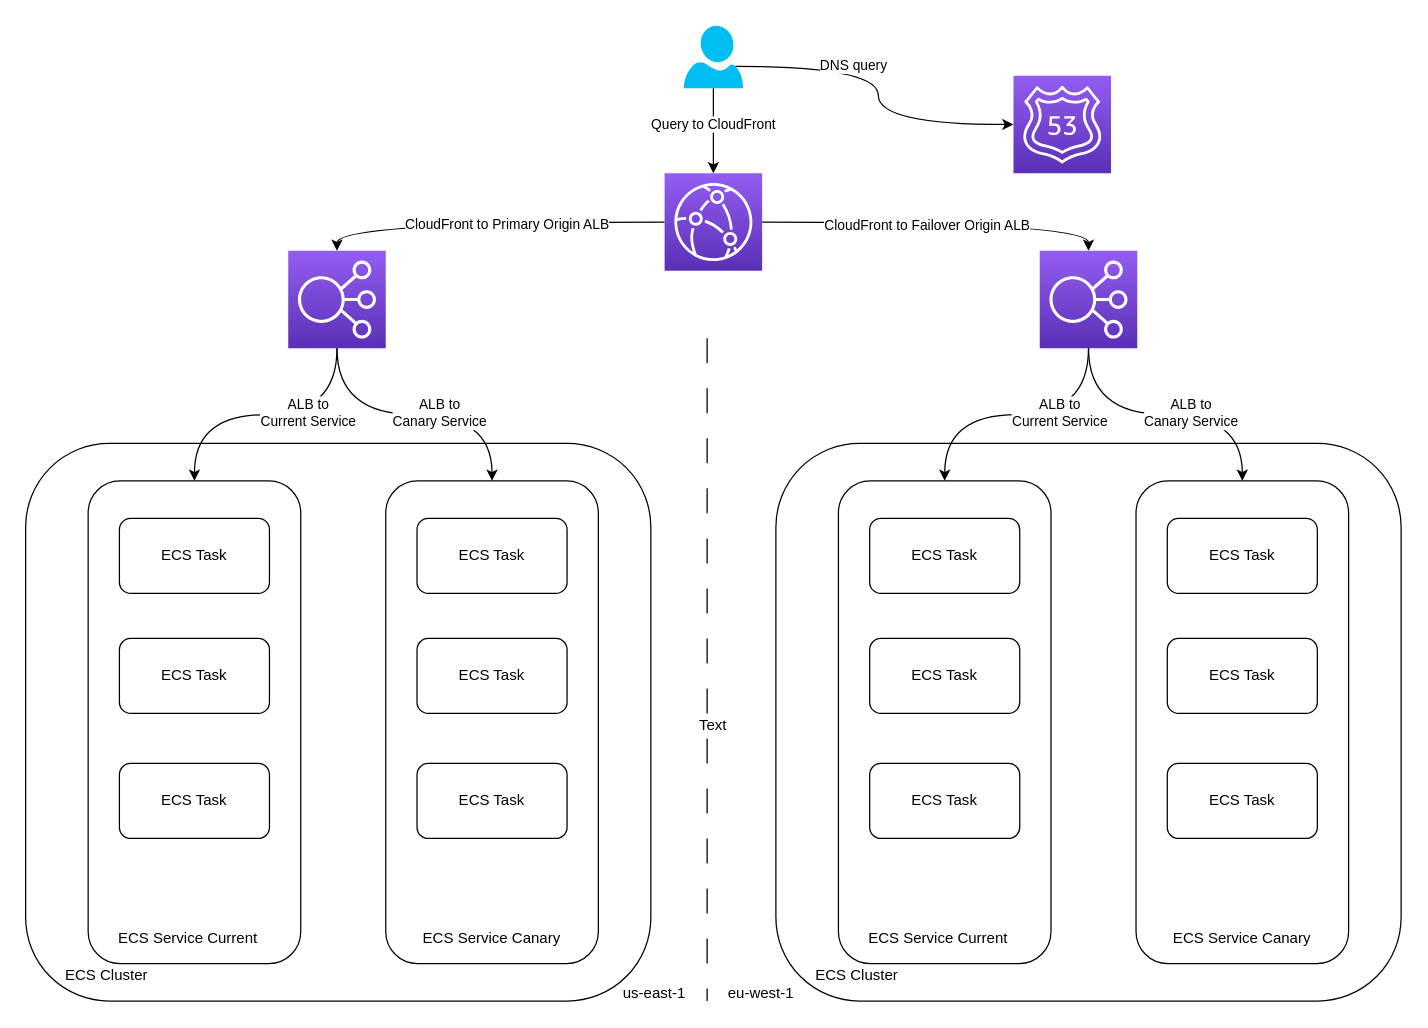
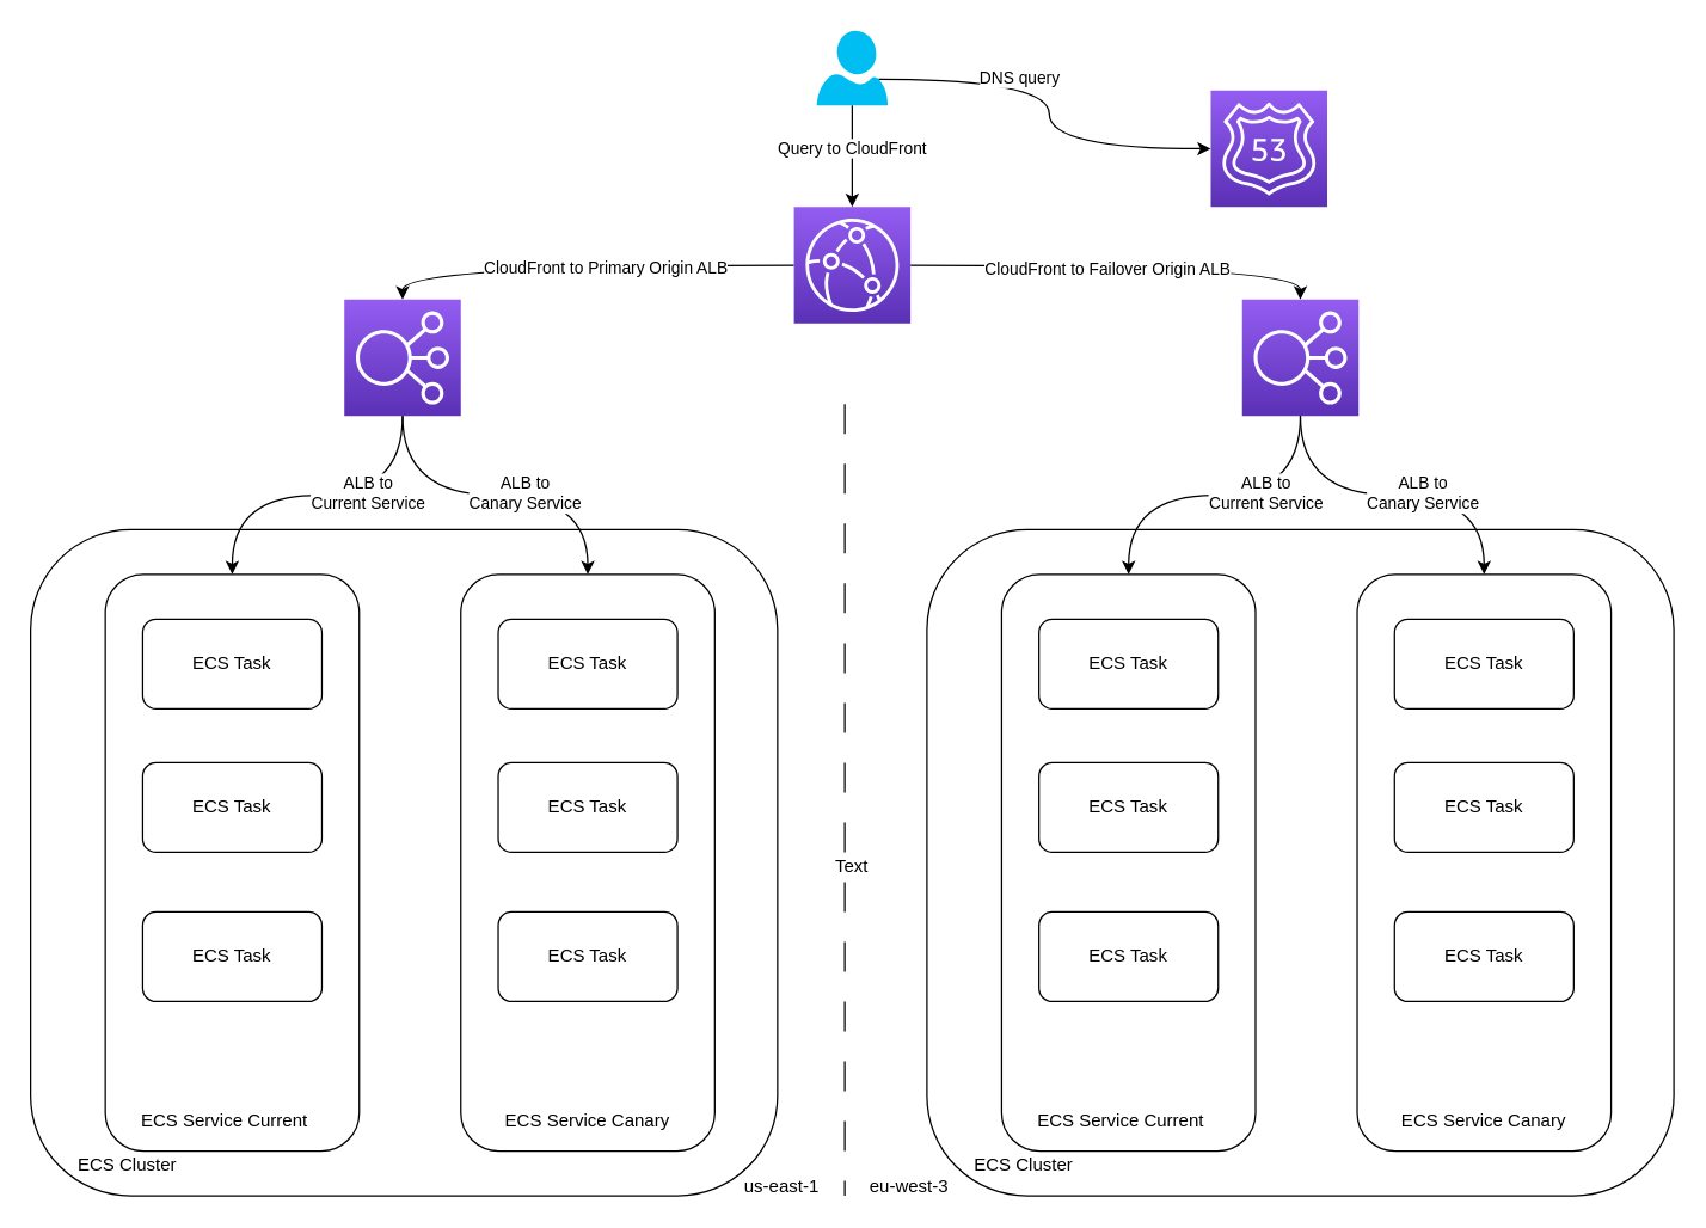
  <mxCell id="0" />
  <mxCell id="1" parent="0" />
  <mxCell id="2" value="" style="line;strokeWidth=1;direction=south;html=1;dashed=1;dashPattern=20 20;" parent="1" vertex="1"><mxGeometry x="560" y="270" width="10" height="530" as="geometry" /></mxCell>
  <mxCell id="3" value="us-east-1" style="text;align=right;" parent="1" vertex="1"><mxGeometry x="490" y="780" width="60" height="20" as="geometry" /></mxCell>
- <mxCell id="4" value="eu-west-1" style="text;align=left;" parent="1" vertex="1"><mxGeometry x="580" y="780" width="60" height="20" as="geometry" /></mxCell>
+ <mxCell id="4" value="eu-west-3" style="text;align=left;" parent="1" vertex="1"><mxGeometry x="580" y="780" width="60" height="20" as="geometry" /></mxCell>
  <mxCell id="5" value="" style="points=[[0,0,0],[0.25,0,0],[0.5,0,0],[0.75,0,0],[1,0,0],[0,1,0],[0.25,1,0],[0.5,1,0],[0.75,1,0],[1,1,0],[0,0.25,0],[0,0.5,0],[0,0.75,0],[1,0.25,0],[1,0.5,0],[1,0.75,0]];outlineConnect=0;fontColor=#232F3E;gradientColor=#945DF2;gradientDirection=north;fillColor=#5A30B5;strokeColor=#ffffff;dashed=0;verticalLabelPosition=bottom;verticalAlign=top;align=center;html=1;fontSize=12;fontStyle=0;aspect=fixed;shape=mxgraph.aws4.resourceIcon;resIcon=mxgraph.aws4.route_53;" vertex="1" parent="1"><mxGeometry x="810" y="60" width="78" height="78" as="geometry" /></mxCell>
  <mxCell id="6" style="edgeStyle=orthogonalEdgeStyle;rounded=0;orthogonalLoop=1;jettySize=auto;html=1;exitX=0;exitY=0.5;exitDx=0;exitDy=0;exitPerimeter=0;entryX=0.5;entryY=0;entryDx=0;entryDy=0;entryPerimeter=0;curved=1;" edge="1" parent="1" source="10" target="16"><mxGeometry relative="1" as="geometry" /></mxCell>
  <mxCell id="7" value="CloudFront to Primary Origin ALB" style="edgeLabel;html=1;align=center;verticalAlign=middle;resizable=0;points=[];" vertex="1" connectable="0" parent="6"><mxGeometry x="-0.108" y="1" relative="1" as="geometry"><mxPoint as="offset" /></mxGeometry></mxCell>
  <mxCell id="8" style="edgeStyle=orthogonalEdgeStyle;rounded=0;orthogonalLoop=1;jettySize=auto;html=1;exitX=1;exitY=0.5;exitDx=0;exitDy=0;exitPerimeter=0;entryX=0.5;entryY=0;entryDx=0;entryDy=0;entryPerimeter=0;curved=1;" edge="1" parent="1" source="10" target="17"><mxGeometry relative="1" as="geometry" /></mxCell>
  <mxCell id="9" value="CloudFront to Failover Origin ALB" style="edgeLabel;html=1;align=center;verticalAlign=middle;resizable=0;points=[];" vertex="1" connectable="0" parent="8"><mxGeometry x="-0.074" y="-2" relative="1" as="geometry"><mxPoint as="offset" /></mxGeometry></mxCell>
  <mxCell id="10" value="" style="points=[[0,0,0],[0.25,0,0],[0.5,0,0],[0.75,0,0],[1,0,0],[0,1,0],[0.25,1,0],[0.5,1,0],[0.75,1,0],[1,1,0],[0,0.25,0],[0,0.5,0],[0,0.75,0],[1,0.25,0],[1,0.5,0],[1,0.75,0]];outlineConnect=0;fontColor=#232F3E;gradientColor=#945DF2;gradientDirection=north;fillColor=#5A30B5;strokeColor=#ffffff;dashed=0;verticalLabelPosition=bottom;verticalAlign=top;align=center;html=1;fontSize=12;fontStyle=0;aspect=fixed;shape=mxgraph.aws4.resourceIcon;resIcon=mxgraph.aws4.cloudfront;" vertex="1" parent="1"><mxGeometry x="531" y="138" width="78" height="78" as="geometry" /></mxCell>
  <mxCell id="11" style="edgeStyle=orthogonalEdgeStyle;rounded=0;orthogonalLoop=1;jettySize=auto;html=1;exitX=0.87;exitY=0.65;exitDx=0;exitDy=0;exitPerimeter=0;curved=1;" edge="1" parent="1" source="15" target="5"><mxGeometry relative="1" as="geometry" /></mxCell>
  <mxCell id="12" value="DNS query" style="edgeLabel;html=1;align=center;verticalAlign=middle;resizable=0;points=[];" vertex="1" connectable="0" parent="11"><mxGeometry x="-0.299" y="1" relative="1" as="geometry"><mxPoint as="offset" /></mxGeometry></mxCell>
  <mxCell id="13" style="edgeStyle=orthogonalEdgeStyle;rounded=0;orthogonalLoop=1;jettySize=auto;html=1;exitX=0.5;exitY=1;exitDx=0;exitDy=0;exitPerimeter=0;curved=1;" edge="1" parent="1" source="15" target="10"><mxGeometry relative="1" as="geometry"><Array as="points"><mxPoint x="570" y="110" /><mxPoint x="570" y="110" /></Array></mxGeometry></mxCell>
  <mxCell id="14" value="Query to CloudFront" style="edgeLabel;html=1;align=center;verticalAlign=middle;resizable=0;points=[];" vertex="1" connectable="0" parent="13"><mxGeometry x="-0.182" y="-1" relative="1" as="geometry"><mxPoint as="offset" /></mxGeometry></mxCell>
  <mxCell id="15" value="" style="verticalLabelPosition=bottom;html=1;verticalAlign=top;align=center;strokeColor=none;fillColor=#00BEF2;shape=mxgraph.azure.user;" vertex="1" parent="1"><mxGeometry x="546.25" y="20" width="47.5" height="50" as="geometry" /></mxCell>
  <mxCell id="16" value="" style="points=[[0,0,0],[0.25,0,0],[0.5,0,0],[0.75,0,0],[1,0,0],[0,1,0],[0.25,1,0],[0.5,1,0],[0.75,1,0],[1,1,0],[0,0.25,0],[0,0.5,0],[0,0.75,0],[1,0.25,0],[1,0.5,0],[1,0.75,0]];outlineConnect=0;fontColor=#232F3E;gradientColor=#945DF2;gradientDirection=north;fillColor=#5A30B5;strokeColor=#ffffff;dashed=0;verticalLabelPosition=bottom;verticalAlign=top;align=center;html=1;fontSize=12;fontStyle=0;aspect=fixed;shape=mxgraph.aws4.resourceIcon;resIcon=mxgraph.aws4.elastic_load_balancing;" vertex="1" parent="1"><mxGeometry x="230" y="200" width="78" height="78" as="geometry" /></mxCell>
  <mxCell id="17" value="" style="points=[[0,0,0],[0.25,0,0],[0.5,0,0],[0.75,0,0],[1,0,0],[0,1,0],[0.25,1,0],[0.5,1,0],[0.75,1,0],[1,1,0],[0,0.25,0],[0,0.5,0],[0,0.75,0],[1,0.25,0],[1,0.5,0],[1,0.75,0]];outlineConnect=0;fontColor=#232F3E;gradientColor=#945DF2;gradientDirection=north;fillColor=#5A30B5;strokeColor=#ffffff;dashed=0;verticalLabelPosition=bottom;verticalAlign=top;align=center;html=1;fontSize=12;fontStyle=0;aspect=fixed;shape=mxgraph.aws4.resourceIcon;resIcon=mxgraph.aws4.elastic_load_balancing;" vertex="1" parent="1"><mxGeometry x="831" y="200" width="78" height="78" as="geometry" /></mxCell>
  <mxCell id="18" value="Text" style="text;html=1;strokeColor=none;fillColor=none;align=center;verticalAlign=middle;whiteSpace=wrap;rounded=0;" vertex="1" parent="1"><mxGeometry x="550" y="570" width="40" height="20" as="geometry" /></mxCell>
  <mxCell id="19" value="" style="group" vertex="1" connectable="0" parent="1"><mxGeometry x="20" y="354" width="500" height="446" as="geometry" /></mxCell>
  <mxCell id="20" value="" style="rounded=1;whiteSpace=wrap;html=1;" vertex="1" parent="19"><mxGeometry width="500" height="446" as="geometry" /></mxCell>
  <mxCell id="21" value="ECS Cluster" style="text;html=1;strokeColor=none;fillColor=none;align=center;verticalAlign=middle;whiteSpace=wrap;rounded=0;" vertex="1" parent="19"><mxGeometry x="10" y="406" width="110" height="40" as="geometry" /></mxCell>
  <mxCell id="22" value="" style="rounded=1;whiteSpace=wrap;html=1;" vertex="1" parent="19"><mxGeometry x="50" y="30" width="170" height="386" as="geometry" /></mxCell>
  <mxCell id="23" value="" style="rounded=1;whiteSpace=wrap;html=1;" vertex="1" parent="19"><mxGeometry x="288" y="30" width="170" height="386" as="geometry" /></mxCell>
  <mxCell id="24" value="ECS Service Current" style="text;html=1;strokeColor=none;fillColor=none;align=center;verticalAlign=middle;whiteSpace=wrap;rounded=0;" vertex="1" parent="19"><mxGeometry x="60" y="386" width="140" height="20" as="geometry" /></mxCell>
  <mxCell id="25" value="ECS Service Canary" style="text;html=1;strokeColor=none;fillColor=none;align=center;verticalAlign=middle;whiteSpace=wrap;rounded=0;" vertex="1" parent="19"><mxGeometry x="303" y="386" width="140" height="20" as="geometry" /></mxCell>
  <mxCell id="26" value="ECS Task" style="rounded=1;whiteSpace=wrap;html=1;" vertex="1" parent="19"><mxGeometry x="75" y="60" width="120" height="60" as="geometry" /></mxCell>
  <mxCell id="27" value="ECS Task" style="rounded=1;whiteSpace=wrap;html=1;" vertex="1" parent="19"><mxGeometry x="75" y="156" width="120" height="60" as="geometry" /></mxCell>
  <mxCell id="28" value="ECS Task" style="rounded=1;whiteSpace=wrap;html=1;" vertex="1" parent="19"><mxGeometry x="75" y="256" width="120" height="60" as="geometry" /></mxCell>
  <mxCell id="29" value="ECS Task" style="rounded=1;whiteSpace=wrap;html=1;" vertex="1" parent="19"><mxGeometry x="313" y="60" width="120" height="60" as="geometry" /></mxCell>
  <mxCell id="30" value="ECS Task" style="rounded=1;whiteSpace=wrap;html=1;" vertex="1" parent="19"><mxGeometry x="313" y="156" width="120" height="60" as="geometry" /></mxCell>
  <mxCell id="31" value="ECS Task" style="rounded=1;whiteSpace=wrap;html=1;" vertex="1" parent="19"><mxGeometry x="313" y="256" width="120" height="60" as="geometry" /></mxCell>
  <mxCell id="32" value="" style="group" vertex="1" connectable="0" parent="1"><mxGeometry x="620" y="354" width="500" height="446" as="geometry" /></mxCell>
  <mxCell id="33" value="" style="rounded=1;whiteSpace=wrap;html=1;" vertex="1" parent="32"><mxGeometry width="500" height="446" as="geometry" /></mxCell>
  <mxCell id="34" value="ECS Cluster" style="text;html=1;strokeColor=none;fillColor=none;align=center;verticalAlign=middle;whiteSpace=wrap;rounded=0;" vertex="1" parent="32"><mxGeometry x="10" y="406" width="110" height="40" as="geometry" /></mxCell>
  <mxCell id="35" value="" style="rounded=1;whiteSpace=wrap;html=1;" vertex="1" parent="32"><mxGeometry x="50" y="30" width="170" height="386" as="geometry" /></mxCell>
  <mxCell id="36" value="" style="rounded=1;whiteSpace=wrap;html=1;" vertex="1" parent="32"><mxGeometry x="288" y="30" width="170" height="386" as="geometry" /></mxCell>
  <mxCell id="37" value="ECS Service Current" style="text;html=1;strokeColor=none;fillColor=none;align=center;verticalAlign=middle;whiteSpace=wrap;rounded=0;" vertex="1" parent="32"><mxGeometry x="60" y="386" width="140" height="20" as="geometry" /></mxCell>
  <mxCell id="38" value="ECS Service Canary" style="text;html=1;strokeColor=none;fillColor=none;align=center;verticalAlign=middle;whiteSpace=wrap;rounded=0;" vertex="1" parent="32"><mxGeometry x="303" y="386" width="140" height="20" as="geometry" /></mxCell>
  <mxCell id="39" value="ECS Task" style="rounded=1;whiteSpace=wrap;html=1;" vertex="1" parent="32"><mxGeometry x="75" y="60" width="120" height="60" as="geometry" /></mxCell>
  <mxCell id="40" value="ECS Task" style="rounded=1;whiteSpace=wrap;html=1;" vertex="1" parent="32"><mxGeometry x="75" y="156" width="120" height="60" as="geometry" /></mxCell>
  <mxCell id="41" value="ECS Task" style="rounded=1;whiteSpace=wrap;html=1;" vertex="1" parent="32"><mxGeometry x="75" y="256" width="120" height="60" as="geometry" /></mxCell>
  <mxCell id="42" value="ECS Task" style="rounded=1;whiteSpace=wrap;html=1;" vertex="1" parent="32"><mxGeometry x="313" y="60" width="120" height="60" as="geometry" /></mxCell>
  <mxCell id="43" value="ECS Task" style="rounded=1;whiteSpace=wrap;html=1;" vertex="1" parent="32"><mxGeometry x="313" y="156" width="120" height="60" as="geometry" /></mxCell>
  <mxCell id="44" value="ECS Task" style="rounded=1;whiteSpace=wrap;html=1;" vertex="1" parent="32"><mxGeometry x="313" y="256" width="120" height="60" as="geometry" /></mxCell>
  <mxCell id="45" style="edgeStyle=orthogonalEdgeStyle;rounded=0;orthogonalLoop=1;jettySize=auto;html=1;exitX=0.5;exitY=1;exitDx=0;exitDy=0;exitPerimeter=0;curved=1;" edge="1" parent="1" source="16" target="22"><mxGeometry relative="1" as="geometry" /></mxCell>
  <mxCell id="46" value="&lt;div&gt;ALB to&lt;/div&gt;&lt;div&gt;Current Service&lt;/div&gt;" style="edgeLabel;html=1;align=center;verticalAlign=middle;resizable=0;points=[];" vertex="1" connectable="0" parent="45"><mxGeometry x="-0.303" y="-2" relative="1" as="geometry"><mxPoint as="offset" /></mxGeometry></mxCell>
  <mxCell id="47" style="edgeStyle=orthogonalEdgeStyle;curved=1;rounded=0;orthogonalLoop=1;jettySize=auto;html=1;exitX=0.5;exitY=1;exitDx=0;exitDy=0;exitPerimeter=0;entryX=0.5;entryY=0;entryDx=0;entryDy=0;" edge="1" parent="1" source="16" target="23"><mxGeometry relative="1" as="geometry" /></mxCell>
  <mxCell id="48" value="&lt;div&gt;ALB to &lt;br&gt;&lt;/div&gt;&lt;div&gt;Canary Service&lt;br&gt;&lt;/div&gt;" style="edgeLabel;html=1;align=center;verticalAlign=middle;resizable=0;points=[];" vertex="1" connectable="0" parent="47"><mxGeometry x="0.168" y="2" relative="1" as="geometry"><mxPoint as="offset" /></mxGeometry></mxCell>
  <mxCell id="49" style="edgeStyle=orthogonalEdgeStyle;rounded=0;orthogonalLoop=1;jettySize=auto;html=1;curved=1;entryX=0.5;entryY=0;entryDx=0;entryDy=0;" edge="1" parent="1" source="17" target="35"><mxGeometry relative="1" as="geometry"><mxPoint x="835" y="318" as="sourcePoint" /><mxPoint x="720" y="404" as="targetPoint" /></mxGeometry></mxCell>
  <mxCell id="50" value="&lt;div&gt;ALB to&lt;/div&gt;&lt;div&gt;Current Service&lt;/div&gt;" style="edgeLabel;html=1;align=center;verticalAlign=middle;resizable=0;points=[];" vertex="1" connectable="0" parent="49"><mxGeometry x="-0.303" y="-2" relative="1" as="geometry"><mxPoint as="offset" /></mxGeometry></mxCell>
  <mxCell id="51" style="edgeStyle=orthogonalEdgeStyle;curved=1;rounded=0;orthogonalLoop=1;jettySize=auto;html=1;exitX=0.5;exitY=1;exitDx=0;exitDy=0;exitPerimeter=0;" edge="1" parent="1" source="17" target="36"><mxGeometry relative="1" as="geometry"><mxPoint x="830" y="318" as="sourcePoint" /><mxPoint x="953" y="404" as="targetPoint" /></mxGeometry></mxCell>
  <mxCell id="52" value="&lt;div&gt;ALB to &lt;br&gt;&lt;/div&gt;&lt;div&gt;Canary Service&lt;br&gt;&lt;/div&gt;" style="edgeLabel;html=1;align=center;verticalAlign=middle;resizable=0;points=[];" vertex="1" connectable="0" parent="51"><mxGeometry x="0.168" y="2" relative="1" as="geometry"><mxPoint as="offset" /></mxGeometry></mxCell>
